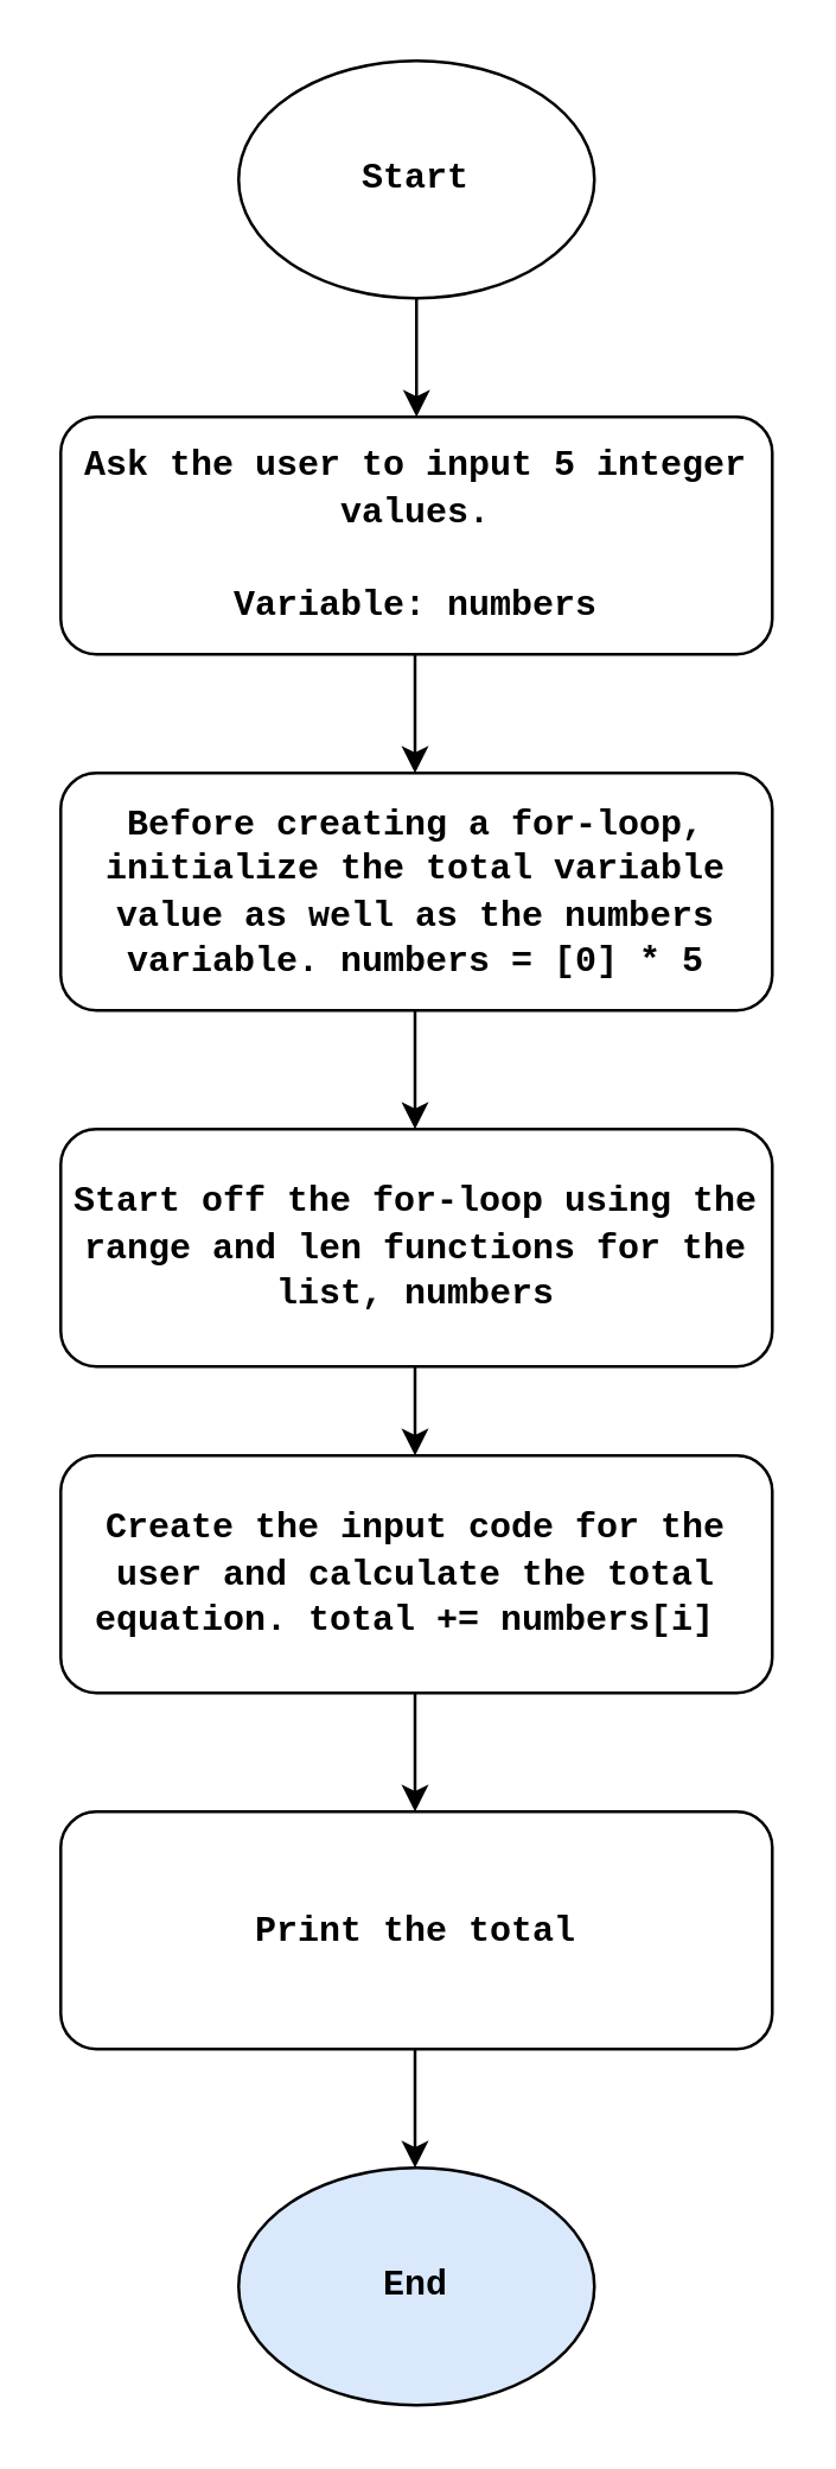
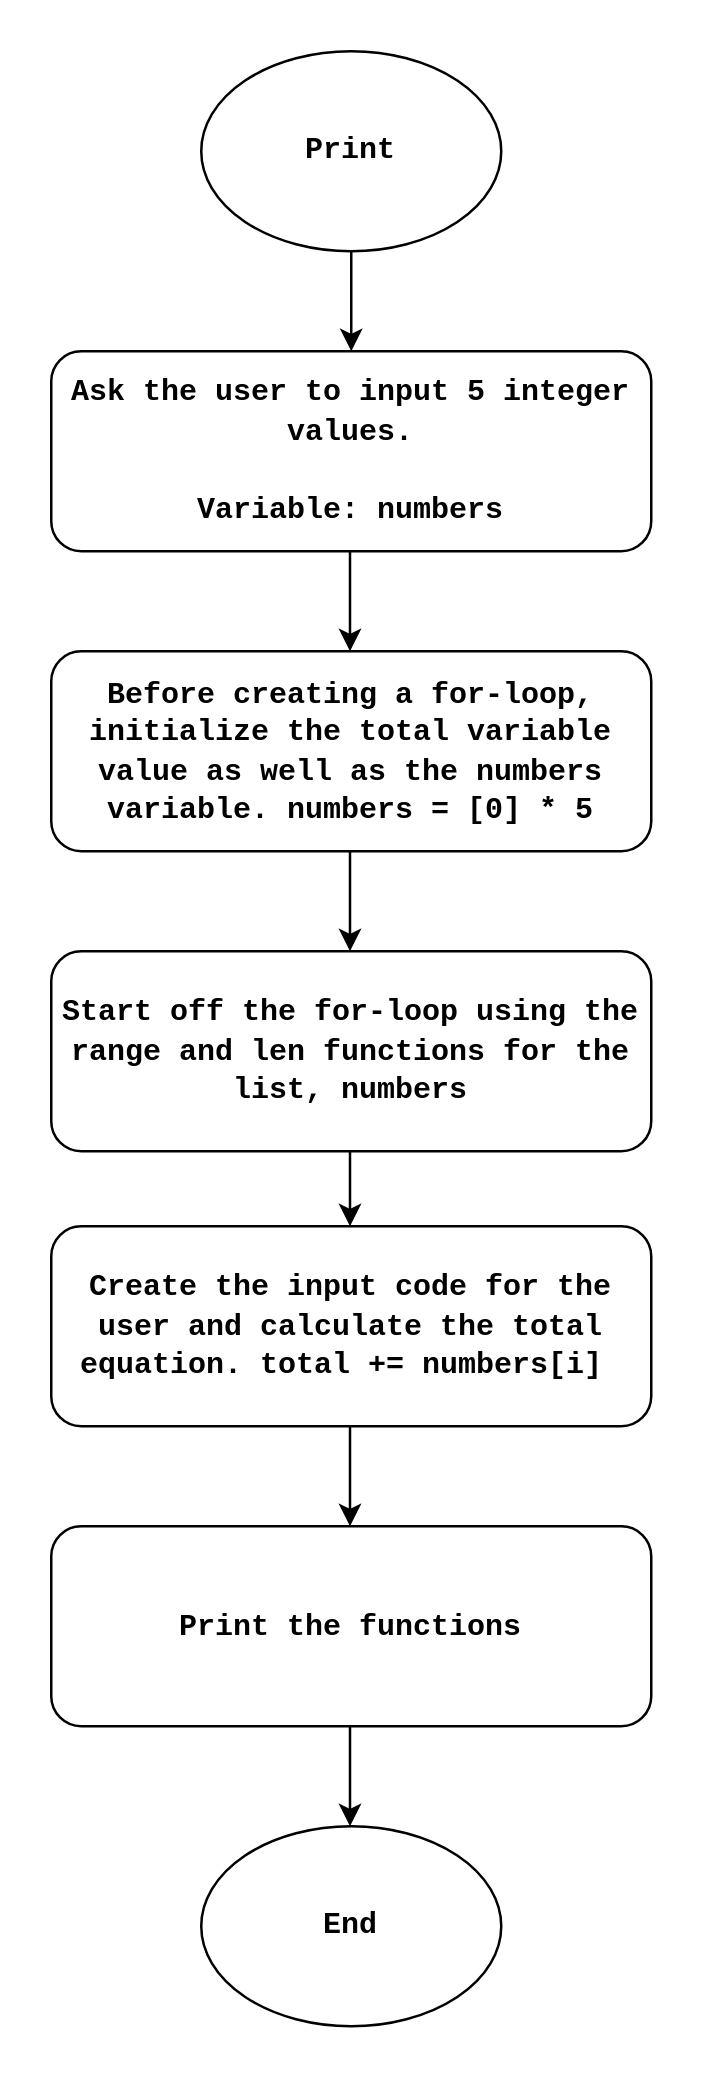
  <mxCell id="0" />
  <mxCell id="1" parent="0" />
  <mxCell id="2" value="" style="endArrow=classic;html=1;exitX=0.5;exitY=1;exitDx=0;exitDy=0;" edge="1" parent="1"><mxGeometry width="50" height="50" relative="1" as="geometry"><mxPoint x="140" y="100" as="sourcePoint" /><mxPoint x="140" y="140" as="targetPoint" /></mxGeometry></mxCell>
  <mxCell id="3" value="&lt;h4&gt;&lt;font face=&quot;Courier New&quot;&gt;Ask the user to input 5 integer values.&lt;/font&gt;&lt;/h4&gt;&lt;h4&gt;&lt;font face=&quot;Courier New&quot;&gt;Variable: numbers&lt;/font&gt;&lt;/h4&gt;" style="rounded=1;whiteSpace=wrap;html=1;" vertex="1" parent="1"><mxGeometry x="20" y="140" width="240" height="80" as="geometry" /></mxCell>
  <mxCell id="4" value="" style="endArrow=classic;html=1;exitX=0.5;exitY=1;exitDx=0;exitDy=0;" edge="1" parent="1"><mxGeometry width="50" height="50" relative="1" as="geometry"><mxPoint x="139.5" y="220" as="sourcePoint" /><mxPoint x="139.5" y="260" as="targetPoint" /></mxGeometry></mxCell>
  <mxCell id="5" value="&lt;h4&gt;&lt;font face=&quot;Courier New&quot;&gt;Before creating a for-loop, initialize the total variable value as well as the numbers variable. numbers = [0] * 5&lt;/font&gt;&lt;/h4&gt;" style="rounded=1;whiteSpace=wrap;html=1;" vertex="1" parent="1"><mxGeometry x="20" y="260" width="240" height="80" as="geometry" /></mxCell>
  <mxCell id="6" value="" style="endArrow=classic;html=1;exitX=0.5;exitY=1;exitDx=0;exitDy=0;" edge="1" parent="1"><mxGeometry width="50" height="50" relative="1" as="geometry"><mxPoint x="139.5" y="340" as="sourcePoint" /><mxPoint x="139.5" y="380" as="targetPoint" /></mxGeometry></mxCell>
  <mxCell id="7" value="" style="endArrow=classic;html=1;exitX=0.5;exitY=1;exitDx=0;exitDy=0;" edge="1" parent="1"><mxGeometry width="50" height="50" relative="1" as="geometry"><mxPoint x="139.5" y="450" as="sourcePoint" /><mxPoint x="139.5" y="490" as="targetPoint" /></mxGeometry></mxCell>
  <mxCell id="8" value="&lt;h4&gt;&lt;font face=&quot;Courier New&quot;&gt;Start off the for-loop using the range and len functions for the list, numbers&lt;/font&gt;&lt;/h4&gt;" style="rounded=1;whiteSpace=wrap;html=1;" vertex="1" parent="1"><mxGeometry x="20" y="380" width="240" height="80" as="geometry" /></mxCell>
  <mxCell id="9" value="" style="endArrow=classic;html=1;exitX=0.5;exitY=1;exitDx=0;exitDy=0;" edge="1" parent="1"><mxGeometry width="50" height="50" relative="1" as="geometry"><mxPoint x="139.5" y="570" as="sourcePoint" /><mxPoint x="139.5" y="610" as="targetPoint" /></mxGeometry></mxCell>
  <mxCell id="10" value="&lt;h4&gt;&lt;font face=&quot;Courier New&quot;&gt;Create the input code for the user and calculate the total equation. total += numbers[i]&amp;nbsp;&lt;/font&gt;&lt;/h4&gt;" style="rounded=1;whiteSpace=wrap;html=1;" vertex="1" parent="1"><mxGeometry x="20" y="490" width="240" height="80" as="geometry" /></mxCell>
- <mxCell id="11" value="&lt;h4&gt;End&lt;/h4&gt;" style="ellipse;whiteSpace=wrap;html=1;fontFamily=Courier New;fillColor=#dae8fc;" vertex="1" parent="1"><mxGeometry x="80" y="730" width="120" height="80" as="geometry" /></mxCell>
- <mxCell id="12" value="&lt;h4&gt;&lt;font face=&quot;Courier New&quot;&gt;Print the total&lt;/font&gt;&lt;/h4&gt;" style="rounded=1;whiteSpace=wrap;html=1;" vertex="1" parent="1"><mxGeometry x="20" y="610" width="240" height="80" as="geometry" /></mxCell>
+ <mxCell id="11" value="&lt;h4&gt;End&lt;/h4&gt;" style="ellipse;whiteSpace=wrap;html=1;fontFamily=Courier New;" vertex="1" parent="1"><mxGeometry x="80" y="730" width="120" height="80" as="geometry" /></mxCell>
+ <mxCell id="12" value="&lt;h4&gt;&lt;font face=&quot;Courier New&quot;&gt;Print the functions&lt;/font&gt;&lt;/h4&gt;" style="rounded=1;whiteSpace=wrap;html=1;" vertex="1" parent="1"><mxGeometry x="20" y="610" width="240" height="80" as="geometry" /></mxCell>
  <mxCell id="13" value="" style="endArrow=classic;html=1;exitX=0.5;exitY=1;exitDx=0;exitDy=0;" edge="1" parent="1"><mxGeometry width="50" height="50" relative="1" as="geometry"><mxPoint x="139.5" y="690" as="sourcePoint" /><mxPoint x="139.5" y="730" as="targetPoint" /></mxGeometry></mxCell>
- <mxCell id="14" value="&lt;b&gt;Start&lt;/b&gt;" style="ellipse;whiteSpace=wrap;html=1;fontFamily=Courier New;" vertex="1" parent="1"><mxGeometry x="80" width="120" height="80" as="geometry" y="20" /></mxCell>
+ <mxCell id="14" value="&lt;b&gt;Print&lt;/b&gt;" style="ellipse;whiteSpace=wrap;html=1;fontFamily=Courier New;" vertex="1" parent="1"><mxGeometry x="80" width="120" height="80" as="geometry" y="20" /></mxCell>
